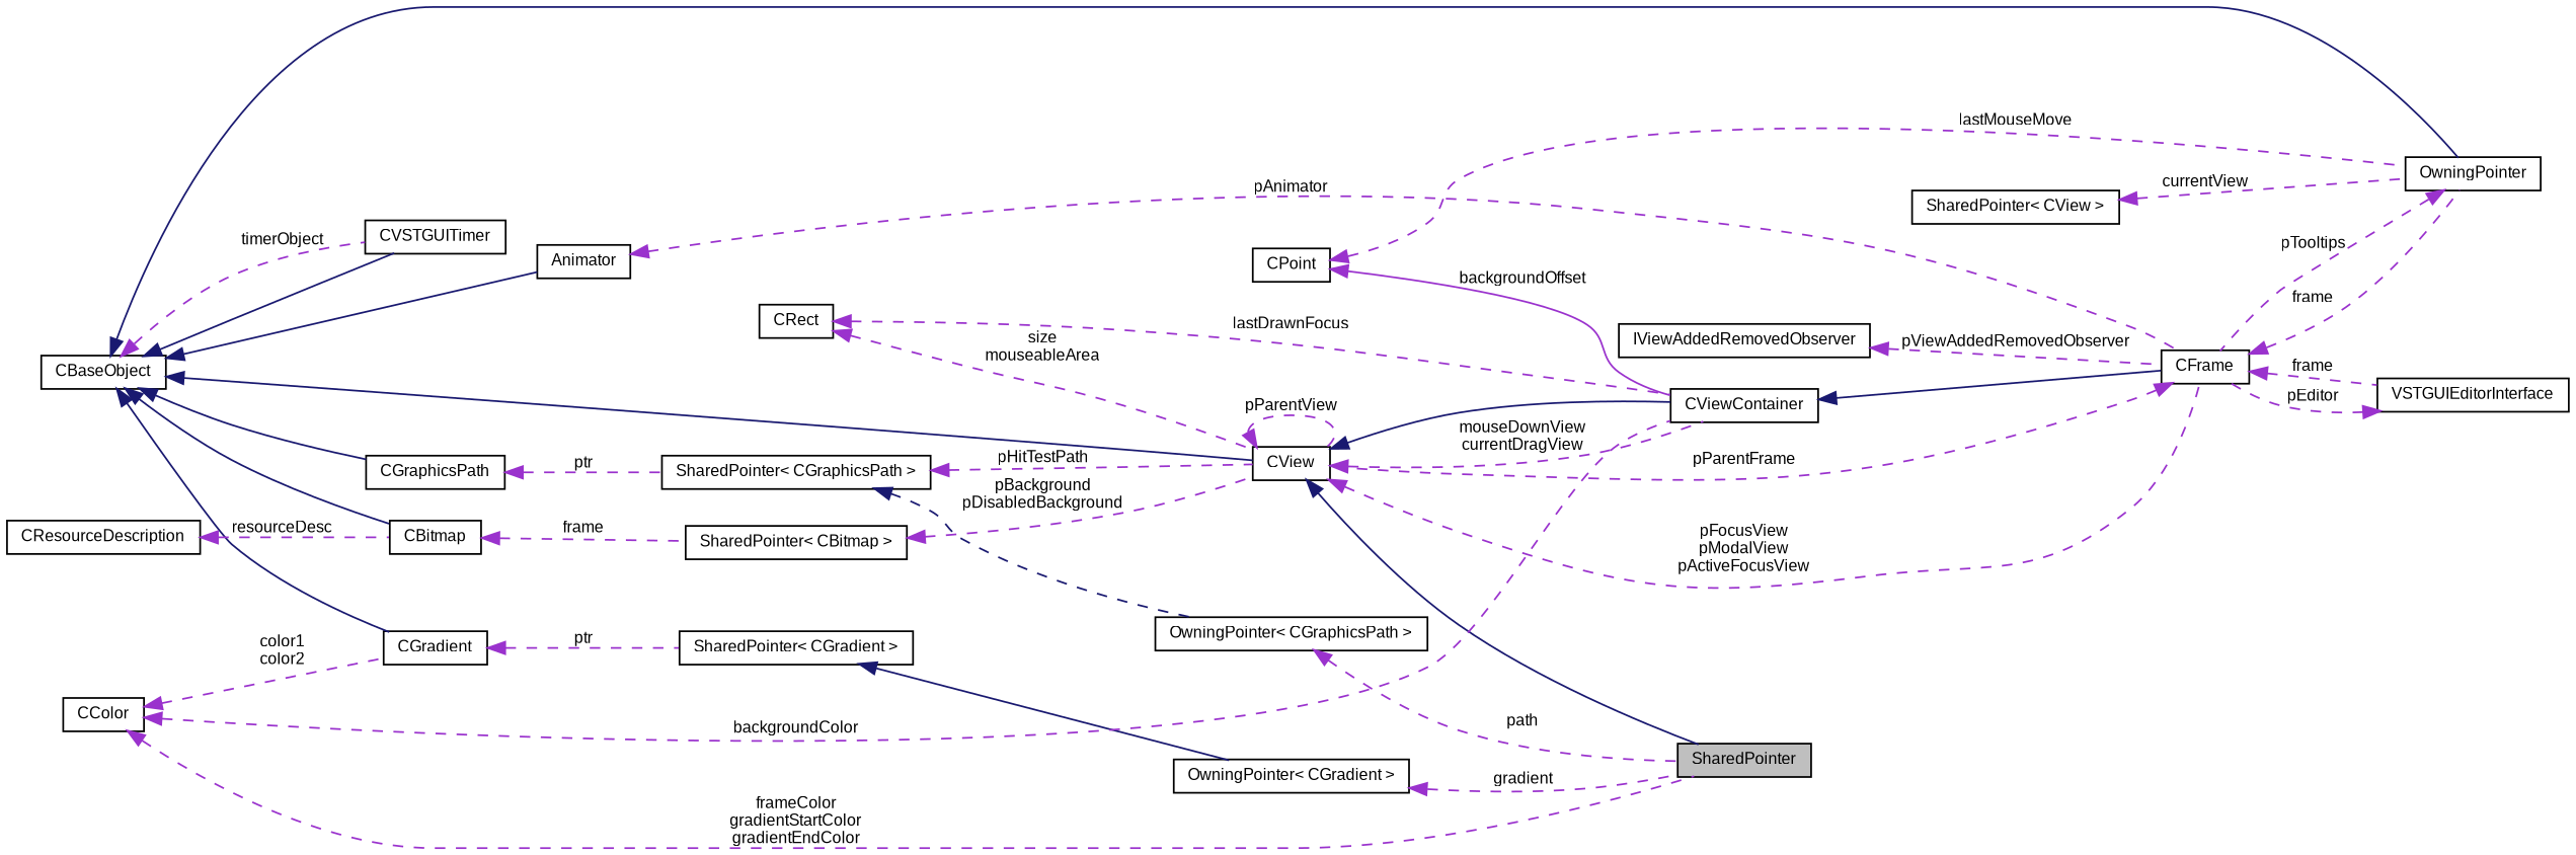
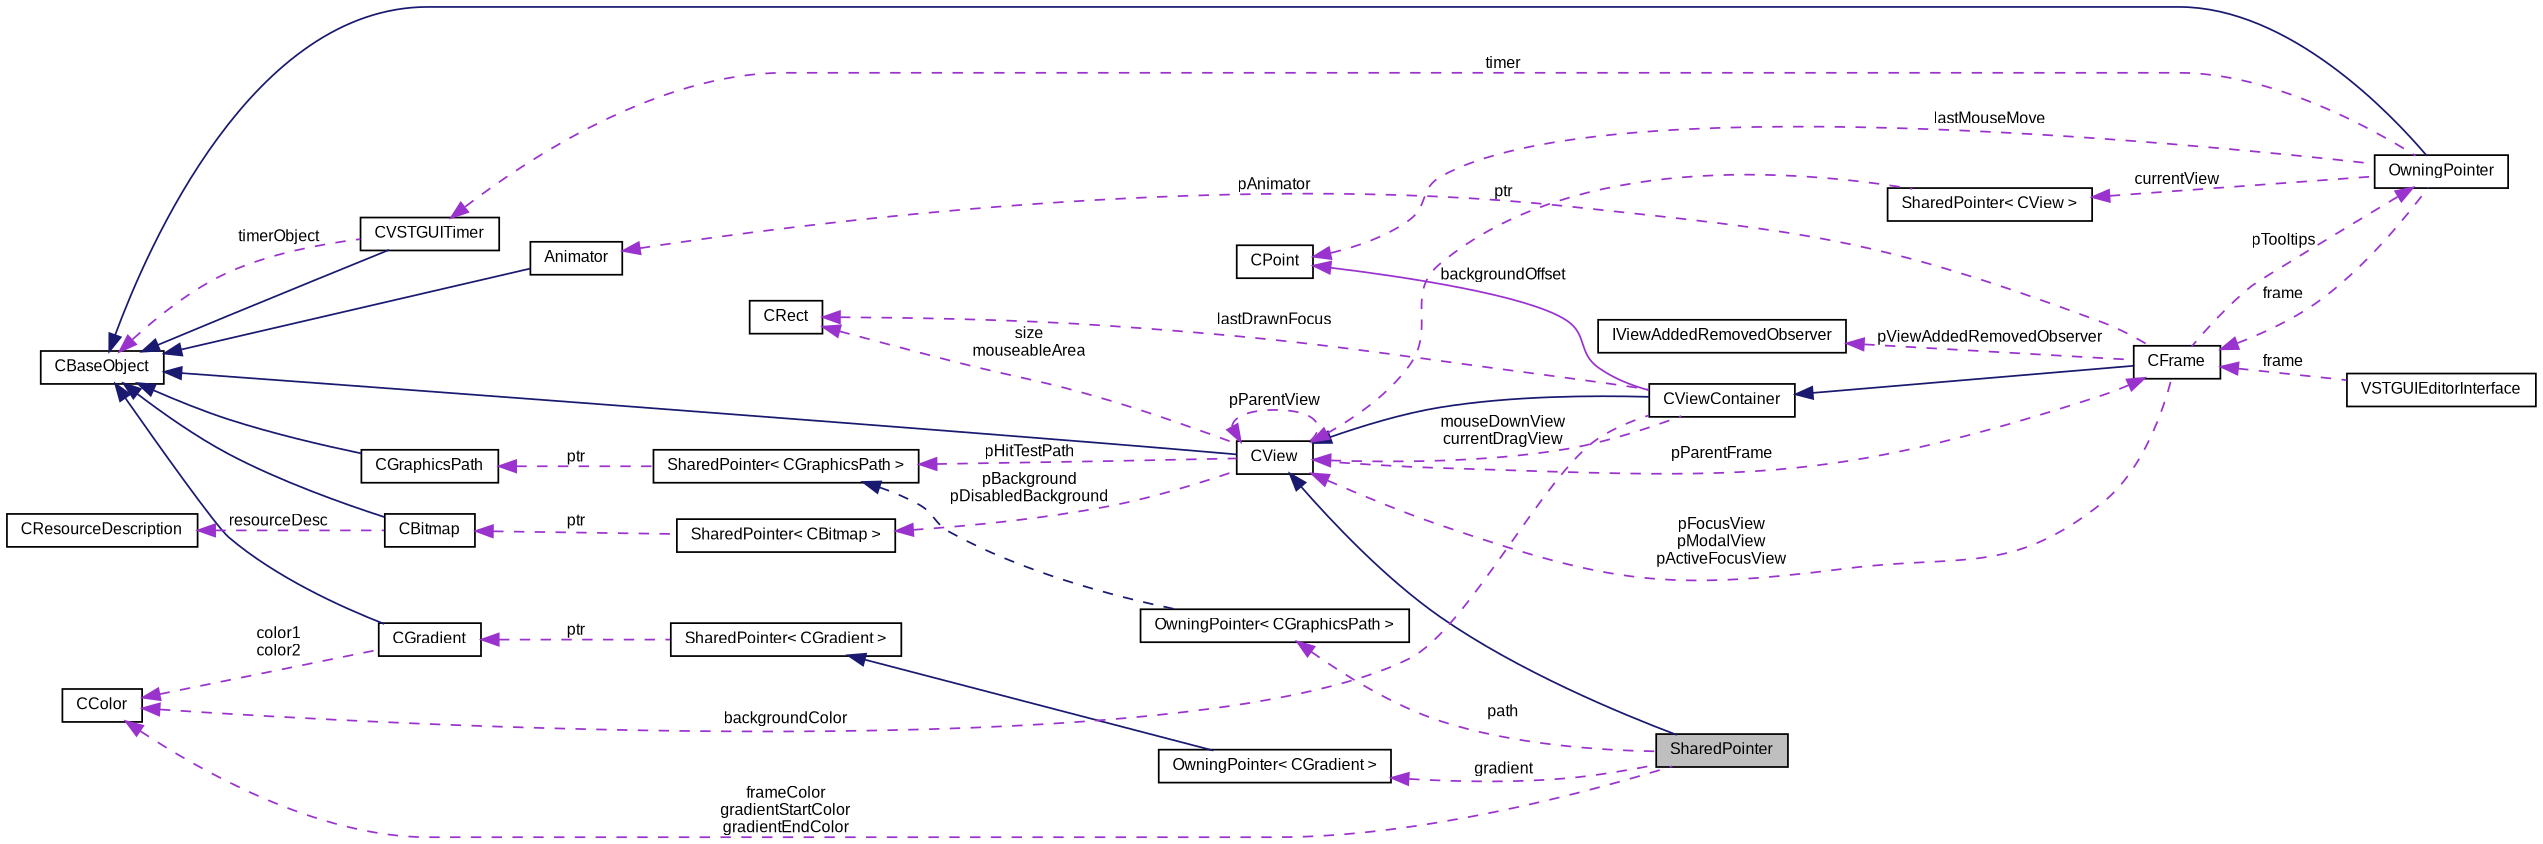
  digraph {
    rankdir=LR
    node [color=black fontname=Arial fontsize=9 shape=record]
    edge [color=darkorchid3 dir=back fontname=Arial fontsize=9 labelfontname=Arial labelfontsize=9 style=dashed]
    n1 [fillcolor=grey75 fontcolor=black height=0.2 label=SharedPointer style=filled width=0.4]
    n2 [height=0.2 label=CView width=0.4]
    n3 [height=0.2 label=CFrame width=0.4]
    n4 [height=0.2 label=CViewContainer width=0.4]
    n5 [height=0.2 label="SharedPointer\< CView \>" width=0.4]
    n6 [height=0.2 label=OwningPointer width=0.4]
    n7 [height=0.2 label=VSTGUIEditorInterface width=0.4]
    n8 [height=0.2 label=CBaseObject width=0.4]
    n9 [height=0.2 label=CBitmap width=0.4]
    n10 [height=0.2 label=Animator width=0.4]
    n11 [height=0.2 label=CVSTGUITimer width=0.4]
    n12 [height=0.2 label=CGraphicsPath width=0.4]
    n13 [height=0.2 label=CGradient width=0.4]
    n14 [height=0.2 label="SharedPointer\< CBitmap \>" width=0.4]
    n15 [height=0.2 label="SharedPointer\< CGraphicsPath \>" width=0.4]
    n16 [height=0.2 label="SharedPointer\< CGradient \>" width=0.4]
    n17 [height=0.2 label=CResourceDescription width=0.4]
    n18 [height=0.2 label=CPoint width=0.4]
    n19 [height=0.2 label=CColor width=0.4]
    n20 [height=0.2 label=CRect width=0.4]
    n21 [height=0.2 label=IViewAddedRemovedObserver width=0.4]
    n22 [height=0.2 label="OwningPointer\< CGraphicsPath \>" width=0.4]
    n23 [height=0.2 label="OwningPointer\< CGradient \>" width=0.4]
    n2 -> n1 [color=midnightblue style=solid]
    n2 -> n2 [label=pParentView]
    n2 -> n3 [label="pFocusView\npModalView\npActiveFocusView"]
    n2 -> n4 [color=midnightblue style=solid]
    n2 -> n4 [label="mouseDownView\ncurrentDragView"]
+   n2 -> n5 [label=ptr]
    n3 -> n2 [label=pParentFrame]
    n3 -> n6 [label=frame]
    n3 -> n7 [label=frame]
    n4 -> n3 [color=midnightblue style=solid]
    n5 -> n6 [label=currentView]
    n6 -> n3 [label=pTooltips]
-   n7 -> n3 [label=pEditor]
    n8 -> n2 [color=midnightblue style=solid]
    n8 -> n6 [color=midnightblue style=solid]
    n8 -> n9 [color=midnightblue style=solid]
    n8 -> n10 [color=midnightblue style=solid]
    n8 -> n11 [color=midnightblue style=solid]
    n8 -> n11 [label=timerObject]
    n8 -> n12 [color=midnightblue style=solid]
    n8 -> n13 [color=midnightblue style=solid]
-   n9 -> n14 [label=frame]
+   n9 -> n14 [label=ptr]
    n10 -> n3 [label=pAnimator]
+   n11 -> n6 [label=timer]
    n12 -> n15 [label=ptr]
    n13 -> n16 [label=ptr]
    n14 -> n2 [label="pBackground\npDisabledBackground"]
    n15 -> n2 [label=pHitTestPath]
    n15 -> n22 [color=midnightblue]
    n16 -> n23 [color=midnightblue style=solid]
    n17 -> n9 [label=resourceDesc]
    n18 -> n4 [label=backgroundOffset style=solid]
    n18 -> n6 [label=lastMouseMove]
    n19 -> n1 [label="frameColor\ngradientStartColor\ngradientEndColor"]
    n19 -> n4 [label=backgroundColor]
    n19 -> n13 [label="color1\ncolor2"]
    n20 -> n2 [label="size\nmouseableArea"]
    n20 -> n4 [label=lastDrawnFocus]
    n21 -> n3 [label=pViewAddedRemovedObserver]
    n22 -> n1 [label=path]
    n23 -> n1 [label=gradient]
  }
